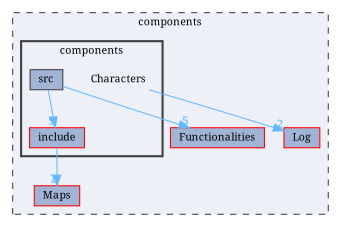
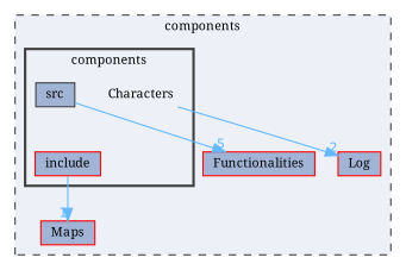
  digraph {
    compound=true
    fontname="Noto Serif"
    node [fontname="Noto Serif" fontsize=10 shape=box color=red fillcolor="#a2b4d6" style=filled]
    edge [color=steelblue1 fontcolor=steelblue1 fontname="Noto Serif" fontsize=10 headlabel=5 labeldistance=1.5 labelfontname=Helvetica labelfontsize=10]
    n1 [height=0.2 label=Characters shape=plaintext width=0.4 color="" fillcolor="" style=""]
    n2 [height=0.2 label=include width=0.4]
    n3 [color=grey25 height=0.2 label=src width=0.4]
    n4 [height=0.2 label=Log width=0.4]
    n5 [height=0.2 label=Maps width=0.4]
    n6 [height=0.2 label=Functionalities width=0.4]
    subgraph cluster_1 {
      bgcolor="#edf0f7"
      fontsize=10
      label=components
      pencolor=grey25
      style="filled,dashed"
      n4
      n5
      n6
      subgraph cluster_2 {
        bgcolor="#edf0f7"
        fontsize=10
        label=components
        pencolor=grey25
        style="filled,bold"
        n1
        n2
        n3
      }
    }
    n1 -> n4 [headlabel=2]
    n2 -> n5 [headlabel=1]
-   n3 -> n2
    n3 -> n6
  }
